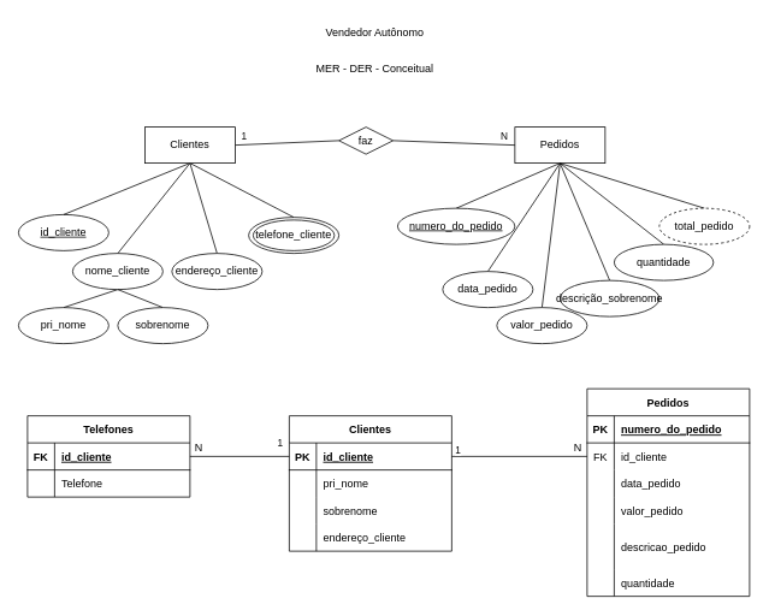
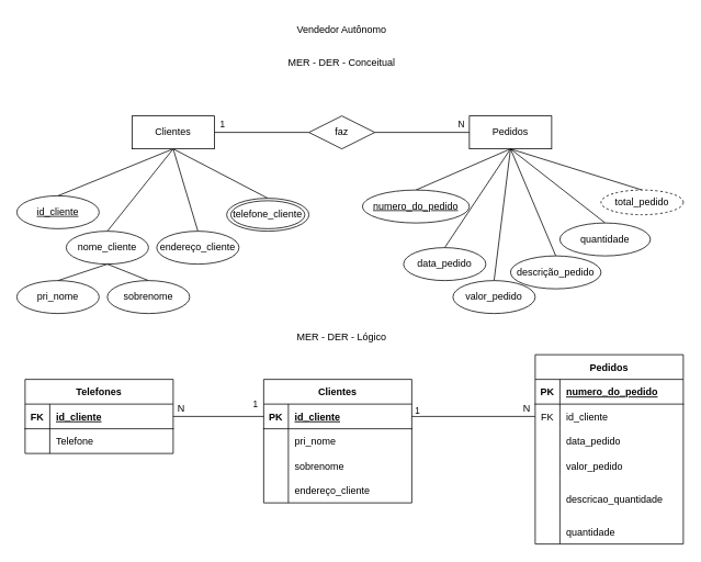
  <mxCell id="0" />
  <mxCell id="1" parent="0" />
  <mxCell id="2" value="Vendedor Autônomo" style="text;html=1;strokeColor=none;fillColor=none;align=center;verticalAlign=middle;whiteSpace=wrap;rounded=0;" vertex="1" parent="1"><mxGeometry x="330" y="20" width="170" height="30" as="geometry" /></mxCell>
  <mxCell id="3" value="id_cliente" style="ellipse;whiteSpace=wrap;html=1;align=center;fontStyle=4" vertex="1" parent="1"><mxGeometry x="20" y="237" width="100" height="40" as="geometry" /></mxCell>
  <mxCell id="4" style="edgeStyle=none;rounded=0;orthogonalLoop=1;jettySize=auto;html=1;exitX=0.5;exitY=0;exitDx=0;exitDy=0;endArrow=none;endFill=0;" edge="1" parent="1" source="6"><mxGeometry relative="1" as="geometry"><mxPoint x="210" y="180" as="targetPoint" /></mxGeometry></mxCell>
  <mxCell id="5" style="edgeStyle=none;rounded=0;orthogonalLoop=1;jettySize=auto;html=1;exitX=0.5;exitY=1;exitDx=0;exitDy=0;entryX=0.5;entryY=0;entryDx=0;entryDy=0;endArrow=none;endFill=0;" edge="1" parent="1" source="6" target="75"><mxGeometry relative="1" as="geometry" /></mxCell>
  <mxCell id="6" value="nome_cliente" style="ellipse;whiteSpace=wrap;html=1;align=center;" vertex="1" parent="1"><mxGeometry x="80" y="280" width="100" height="40" as="geometry" /></mxCell>
  <mxCell id="7" style="edgeStyle=none;rounded=0;orthogonalLoop=1;jettySize=auto;html=1;exitX=0.5;exitY=0;exitDx=0;exitDy=0;endArrow=none;endFill=0;" edge="1" parent="1" source="8"><mxGeometry relative="1" as="geometry"><mxPoint x="210" y="180" as="targetPoint" /></mxGeometry></mxCell>
  <mxCell id="8" value="endereço_cliente" style="ellipse;whiteSpace=wrap;html=1;align=center;" vertex="1" parent="1"><mxGeometry x="190" y="280" width="100" height="40" as="geometry" /></mxCell>
  <mxCell id="9" style="edgeStyle=none;rounded=0;orthogonalLoop=1;jettySize=auto;html=1;exitX=0.5;exitY=0;exitDx=0;exitDy=0;endArrow=none;endFill=0;" edge="1" parent="1" source="10"><mxGeometry relative="1" as="geometry"><mxPoint x="210" y="180" as="targetPoint" /></mxGeometry></mxCell>
  <mxCell id="10" value="telefone_cliente" style="ellipse;whiteSpace=wrap;html=1;align=center;" vertex="1" parent="1"><mxGeometry x="275" y="240" width="100" height="40" as="geometry" /></mxCell>
  <mxCell id="11" style="edgeStyle=none;rounded=0;orthogonalLoop=1;jettySize=auto;html=1;exitX=0.5;exitY=0;exitDx=0;exitDy=0;entryX=0.5;entryY=1;entryDx=0;entryDy=0;endArrow=none;endFill=0;" edge="1" parent="1" source="12" target="22"><mxGeometry relative="1" as="geometry" /></mxCell>
  <mxCell id="12" value="numero_do_pedido" style="ellipse;whiteSpace=wrap;html=1;align=center;fontStyle=4" vertex="1" parent="1"><mxGeometry x="440" y="230" width="130" height="40" as="geometry" /></mxCell>
  <mxCell id="13" style="edgeStyle=none;rounded=0;orthogonalLoop=1;jettySize=auto;html=1;exitX=0.5;exitY=0;exitDx=0;exitDy=0;entryX=0.5;entryY=1;entryDx=0;entryDy=0;endArrow=none;endFill=0;" edge="1" parent="1" source="14" target="22"><mxGeometry relative="1" as="geometry" /></mxCell>
  <mxCell id="14" value="data_pedido" style="ellipse;whiteSpace=wrap;html=1;align=center;" vertex="1" parent="1"><mxGeometry x="490" y="300" width="100" height="40" as="geometry" /></mxCell>
  <mxCell id="15" style="edgeStyle=none;rounded=0;orthogonalLoop=1;jettySize=auto;html=1;exitX=0.5;exitY=0;exitDx=0;exitDy=0;endArrow=none;endFill=0;" edge="1" parent="1" source="16"><mxGeometry relative="1" as="geometry"><mxPoint x="620" y="180" as="targetPoint" /></mxGeometry></mxCell>
  <mxCell id="16" value="valor_pedido" style="ellipse;whiteSpace=wrap;html=1;align=center;" vertex="1" parent="1"><mxGeometry x="550" y="340" width="100" height="40" as="geometry" /></mxCell>
  <mxCell id="17" style="edgeStyle=none;rounded=0;orthogonalLoop=1;jettySize=auto;html=1;exitX=0.5;exitY=0;exitDx=0;exitDy=0;endArrow=none;endFill=0;" edge="1" parent="1" source="18"><mxGeometry relative="1" as="geometry"><mxPoint x="620" y="180" as="targetPoint" /></mxGeometry></mxCell>
- <mxCell id="18" value="descrição_sobrenome" style="ellipse;whiteSpace=wrap;html=1;align=center;" vertex="1" parent="1"><mxGeometry x="620" y="310" width="110" height="40" as="geometry" /></mxCell>
+ <mxCell id="18" value="descrição_pedido" style="ellipse;whiteSpace=wrap;html=1;align=center;" vertex="1" parent="1"><mxGeometry x="620" y="310" width="110" height="40" as="geometry" /></mxCell>
  <mxCell id="19" value="1" style="rounded=0;orthogonalLoop=1;jettySize=auto;html=1;exitX=1;exitY=0.5;exitDx=0;exitDy=0;entryX=0;entryY=0.5;entryDx=0;entryDy=0;endArrow=none;endFill=0;" edge="1" parent="1" source="21" target="25"><mxGeometry x="-0.826" y="10" relative="1" as="geometry"><mxPoint as="offset" /></mxGeometry></mxCell>
  <mxCell id="20" style="edgeStyle=none;rounded=0;orthogonalLoop=1;jettySize=auto;html=1;exitX=0.5;exitY=1;exitDx=0;exitDy=0;entryX=0.5;entryY=0;entryDx=0;entryDy=0;endArrow=none;endFill=0;" edge="1" parent="1" source="21" target="3"><mxGeometry relative="1" as="geometry" /></mxCell>
  <mxCell id="21" value="Clientes" style="whiteSpace=wrap;html=1;align=center;" vertex="1" parent="1"><mxGeometry x="160" y="140" width="100" height="40" as="geometry" /></mxCell>
  <mxCell id="22" value="Pedidos" style="whiteSpace=wrap;html=1;align=center;" vertex="1" parent="1"><mxGeometry x="570" y="140" width="100" height="40" as="geometry" /></mxCell>
  <mxCell id="23" value="MER - DER - Conceitual" style="text;html=1;strokeColor=none;fillColor=none;align=center;verticalAlign=middle;whiteSpace=wrap;rounded=0;" vertex="1" parent="1"><mxGeometry x="330" y="60" width="170" height="30" as="geometry" /></mxCell>
  <mxCell id="24" value="N" style="edgeStyle=none;rounded=0;orthogonalLoop=1;jettySize=auto;html=1;exitX=1;exitY=0.5;exitDx=0;exitDy=0;entryX=0;entryY=0.5;entryDx=0;entryDy=0;endArrow=none;endFill=0;" edge="1" parent="1" source="25" target="22"><mxGeometry x="0.826" y="10" relative="1" as="geometry"><mxPoint as="offset" /></mxGeometry></mxCell>
- <mxCell id="25" value="faz" style="shape=rhombus;perimeter=rhombusPerimeter;whiteSpace=wrap;html=1;align=center;" vertex="1" parent="1"><mxGeometry x="375" y="140" width="60" height="30" as="geometry" /></mxCell>
+ <mxCell id="25" value="faz" style="shape=rhombus;perimeter=rhombusPerimeter;whiteSpace=wrap;html=1;align=center;" vertex="1" parent="1"><mxGeometry x="375" y="140" width="80" height="40" as="geometry" /></mxCell>
  <mxCell id="26" value="telefone_cliente" style="ellipse;whiteSpace=wrap;html=1;align=center;" vertex="1" parent="1"><mxGeometry x="280" y="243" width="90" height="34" as="geometry" /></mxCell>
  <mxCell id="27" style="edgeStyle=none;rounded=0;orthogonalLoop=1;jettySize=auto;html=1;exitX=0.5;exitY=0;exitDx=0;exitDy=0;endArrow=none;endFill=0;" edge="1" parent="1" source="28"><mxGeometry relative="1" as="geometry"><mxPoint x="620" y="180.143" as="targetPoint" /></mxGeometry></mxCell>
- <mxCell id="28" value="total_pedido" style="ellipse;whiteSpace=wrap;html=1;align=center;dashed=1;" vertex="1" parent="1"><mxGeometry x="730" y="230" width="100" height="40" as="geometry" /></mxCell>
+ <mxCell id="28" value="total_pedido" style="ellipse;whiteSpace=wrap;html=1;align=center;dashed=1;" vertex="1" parent="1"><mxGeometry x="730" y="230" width="100" height="30" as="geometry" /></mxCell>
  <mxCell id="29" style="edgeStyle=none;rounded=0;orthogonalLoop=1;jettySize=auto;html=1;exitX=0.5;exitY=0;exitDx=0;exitDy=0;endArrow=none;endFill=0;" edge="1" parent="1" source="30"><mxGeometry relative="1" as="geometry"><mxPoint x="620" y="180" as="targetPoint" /></mxGeometry></mxCell>
  <mxCell id="30" value="quantidade" style="ellipse;whiteSpace=wrap;html=1;align=center;" vertex="1" parent="1"><mxGeometry x="680" y="270" width="110" height="40" as="geometry" /></mxCell>
+ <mxCell id="31" value="MER - DER - Lógico" style="text;html=1;strokeColor=none;fillColor=none;align=center;verticalAlign=middle;whiteSpace=wrap;rounded=0;" vertex="1" parent="1"><mxGeometry x="330" y="394" width="170" height="30" as="geometry" /></mxCell>
  <mxCell id="32" value="Clientes" style="shape=table;startSize=30;container=1;collapsible=1;childLayout=tableLayout;fixedRows=1;rowLines=0;fontStyle=1;align=center;resizeLast=1;" vertex="1" parent="1"><mxGeometry x="320" y="460" width="180" height="150" as="geometry" /></mxCell>
  <mxCell id="33" value="" style="shape=tableRow;horizontal=0;startSize=0;swimlaneHead=0;swimlaneBody=0;fillColor=none;collapsible=0;dropTarget=0;points=[[0,0.5],[1,0.5]];portConstraint=eastwest;top=0;left=0;right=0;bottom=1;" vertex="1" parent="32"><mxGeometry y="30" width="180" height="30" as="geometry" /></mxCell>
  <mxCell id="34" value="PK" style="shape=partialRectangle;connectable=0;fillColor=none;top=0;left=0;bottom=0;right=0;fontStyle=1;overflow=hidden;" vertex="1" parent="33"><mxGeometry width="30" height="30" as="geometry"><mxRectangle width="30" height="30" as="alternateBounds" /></mxGeometry></mxCell>
  <mxCell id="35" value="id_cliente" style="shape=partialRectangle;connectable=0;fillColor=none;top=0;left=0;bottom=0;right=0;align=left;spacingLeft=6;fontStyle=5;overflow=hidden;" vertex="1" parent="33"><mxGeometry x="30" width="150" height="30" as="geometry"><mxRectangle width="150" height="30" as="alternateBounds" /></mxGeometry></mxCell>
  <mxCell id="36" value="" style="shape=tableRow;horizontal=0;startSize=0;swimlaneHead=0;swimlaneBody=0;fillColor=none;collapsible=0;dropTarget=0;points=[[0,0.5],[1,0.5]];portConstraint=eastwest;top=0;left=0;right=0;bottom=0;" vertex="1" parent="32"><mxGeometry y="60" width="180" height="30" as="geometry" /></mxCell>
  <mxCell id="37" value="" style="shape=partialRectangle;connectable=0;fillColor=none;top=0;left=0;bottom=0;right=0;editable=1;overflow=hidden;" vertex="1" parent="36"><mxGeometry width="30" height="30" as="geometry"><mxRectangle width="30" height="30" as="alternateBounds" /></mxGeometry></mxCell>
  <mxCell id="38" value="pri_nome" style="shape=partialRectangle;connectable=0;fillColor=none;top=0;left=0;bottom=0;right=0;align=left;spacingLeft=6;overflow=hidden;" vertex="1" parent="36"><mxGeometry x="30" width="150" height="30" as="geometry"><mxRectangle width="150" height="30" as="alternateBounds" /></mxGeometry></mxCell>
  <mxCell id="39" value="" style="shape=tableRow;horizontal=0;startSize=0;swimlaneHead=0;swimlaneBody=0;fillColor=none;collapsible=0;dropTarget=0;points=[[0,0.5],[1,0.5]];portConstraint=eastwest;top=0;left=0;right=0;bottom=0;" vertex="1" parent="32"><mxGeometry y="90" width="180" height="30" as="geometry" /></mxCell>
  <mxCell id="40" value="" style="shape=partialRectangle;connectable=0;fillColor=none;top=0;left=0;bottom=0;right=0;editable=1;overflow=hidden;" vertex="1" parent="39"><mxGeometry width="30" height="30" as="geometry"><mxRectangle width="30" height="30" as="alternateBounds" /></mxGeometry></mxCell>
  <mxCell id="41" value="sobrenome" style="shape=partialRectangle;connectable=0;fillColor=none;top=0;left=0;bottom=0;right=0;align=left;spacingLeft=6;overflow=hidden;" vertex="1" parent="39"><mxGeometry x="30" width="150" height="30" as="geometry"><mxRectangle width="150" height="30" as="alternateBounds" /></mxGeometry></mxCell>
  <mxCell id="42" value="" style="shape=tableRow;horizontal=0;startSize=0;swimlaneHead=0;swimlaneBody=0;fillColor=none;collapsible=0;dropTarget=0;points=[[0,0.5],[1,0.5]];portConstraint=eastwest;top=0;left=0;right=0;bottom=0;" vertex="1" parent="32"><mxGeometry y="120" width="180" height="30" as="geometry" /></mxCell>
  <mxCell id="43" value="" style="shape=partialRectangle;connectable=0;fillColor=none;top=0;left=0;bottom=0;right=0;editable=1;overflow=hidden;" vertex="1" parent="42"><mxGeometry width="30" height="30" as="geometry"><mxRectangle width="30" height="30" as="alternateBounds" /></mxGeometry></mxCell>
  <mxCell id="44" value="endereço_cliente" style="shape=partialRectangle;connectable=0;fillColor=none;top=0;left=0;bottom=0;right=0;align=left;spacingLeft=6;overflow=hidden;" vertex="1" parent="42"><mxGeometry x="30" width="150" height="30" as="geometry"><mxRectangle width="150" height="30" as="alternateBounds" /></mxGeometry></mxCell>
  <mxCell id="45" value="Telefones" style="shape=table;startSize=30;container=1;collapsible=1;childLayout=tableLayout;fixedRows=1;rowLines=0;fontStyle=1;align=center;resizeLast=1;" vertex="1" parent="1"><mxGeometry x="30" y="460" width="180" height="90" as="geometry" /></mxCell>
  <mxCell id="46" value="" style="shape=tableRow;horizontal=0;startSize=0;swimlaneHead=0;swimlaneBody=0;fillColor=none;collapsible=0;dropTarget=0;points=[[0,0.5],[1,0.5]];portConstraint=eastwest;top=0;left=0;right=0;bottom=1;" vertex="1" parent="45"><mxGeometry y="30" width="180" height="30" as="geometry" /></mxCell>
  <mxCell id="47" value="FK" style="shape=partialRectangle;connectable=0;fillColor=none;top=0;left=0;bottom=0;right=0;fontStyle=1;overflow=hidden;" vertex="1" parent="46"><mxGeometry width="30" height="30" as="geometry"><mxRectangle width="30" height="30" as="alternateBounds" /></mxGeometry></mxCell>
  <mxCell id="48" value="id_cliente" style="shape=partialRectangle;connectable=0;fillColor=none;top=0;left=0;bottom=0;right=0;align=left;spacingLeft=6;fontStyle=5;overflow=hidden;" vertex="1" parent="46"><mxGeometry x="30" width="150" height="30" as="geometry"><mxRectangle width="150" height="30" as="alternateBounds" /></mxGeometry></mxCell>
  <mxCell id="49" value="" style="shape=tableRow;horizontal=0;startSize=0;swimlaneHead=0;swimlaneBody=0;fillColor=none;collapsible=0;dropTarget=0;points=[[0,0.5],[1,0.5]];portConstraint=eastwest;top=0;left=0;right=0;bottom=0;" vertex="1" parent="45"><mxGeometry y="60" width="180" height="30" as="geometry" /></mxCell>
  <mxCell id="50" value="" style="shape=partialRectangle;connectable=0;fillColor=none;top=0;left=0;bottom=0;right=0;editable=1;overflow=hidden;" vertex="1" parent="49"><mxGeometry width="30" height="30" as="geometry"><mxRectangle width="30" height="30" as="alternateBounds" /></mxGeometry></mxCell>
  <mxCell id="51" value="Telefone" style="shape=partialRectangle;connectable=0;fillColor=none;top=0;left=0;bottom=0;right=0;align=left;spacingLeft=6;overflow=hidden;" vertex="1" parent="49"><mxGeometry x="30" width="150" height="30" as="geometry"><mxRectangle width="150" height="30" as="alternateBounds" /></mxGeometry></mxCell>
  <mxCell id="52" value="Pedidos" style="shape=table;startSize=30;container=1;collapsible=1;childLayout=tableLayout;fixedRows=1;rowLines=0;fontStyle=1;align=center;resizeLast=1;" vertex="1" parent="1"><mxGeometry x="650" y="430" width="180" height="230" as="geometry" /></mxCell>
  <mxCell id="53" value="" style="shape=tableRow;horizontal=0;startSize=0;swimlaneHead=0;swimlaneBody=0;fillColor=none;collapsible=0;dropTarget=0;points=[[0,0.5],[1,0.5]];portConstraint=eastwest;top=0;left=0;right=0;bottom=1;" vertex="1" parent="52"><mxGeometry y="30" width="180" height="30" as="geometry" /></mxCell>
  <mxCell id="54" value="PK" style="shape=partialRectangle;connectable=0;fillColor=none;top=0;left=0;bottom=0;right=0;fontStyle=1;overflow=hidden;" vertex="1" parent="53"><mxGeometry width="30" height="30" as="geometry"><mxRectangle width="30" height="30" as="alternateBounds" /></mxGeometry></mxCell>
  <mxCell id="55" value="numero_do_pedido" style="shape=partialRectangle;connectable=0;fillColor=none;top=0;left=0;bottom=0;right=0;align=left;spacingLeft=6;fontStyle=5;overflow=hidden;" vertex="1" parent="53"><mxGeometry x="30" width="150" height="30" as="geometry"><mxRectangle width="150" height="30" as="alternateBounds" /></mxGeometry></mxCell>
  <mxCell id="56" value="" style="shape=tableRow;horizontal=0;startSize=0;swimlaneHead=0;swimlaneBody=0;fillColor=none;collapsible=0;dropTarget=0;points=[[0,0.5],[1,0.5]];portConstraint=eastwest;top=0;left=0;right=0;bottom=0;" vertex="1" parent="52"><mxGeometry y="60" width="180" height="30" as="geometry" /></mxCell>
  <mxCell id="57" value="FK" style="shape=partialRectangle;connectable=0;fillColor=none;top=0;left=0;bottom=0;right=0;editable=1;overflow=hidden;" vertex="1" parent="56"><mxGeometry width="30" height="30" as="geometry"><mxRectangle width="30" height="30" as="alternateBounds" /></mxGeometry></mxCell>
  <mxCell id="58" value="id_cliente" style="shape=partialRectangle;connectable=0;fillColor=none;top=0;left=0;bottom=0;right=0;align=left;spacingLeft=6;overflow=hidden;" vertex="1" parent="56"><mxGeometry x="30" width="150" height="30" as="geometry"><mxRectangle width="150" height="30" as="alternateBounds" /></mxGeometry></mxCell>
  <mxCell id="59" value="" style="shape=tableRow;horizontal=0;startSize=0;swimlaneHead=0;swimlaneBody=0;fillColor=none;collapsible=0;dropTarget=0;points=[[0,0.5],[1,0.5]];portConstraint=eastwest;top=0;left=0;right=0;bottom=0;" vertex="1" parent="52"><mxGeometry y="90" width="180" height="30" as="geometry" /></mxCell>
  <mxCell id="60" value="" style="shape=partialRectangle;connectable=0;fillColor=none;top=0;left=0;bottom=0;right=0;editable=1;overflow=hidden;" vertex="1" parent="59"><mxGeometry width="30" height="30" as="geometry"><mxRectangle width="30" height="30" as="alternateBounds" /></mxGeometry></mxCell>
  <mxCell id="61" value="data_pedido" style="shape=partialRectangle;connectable=0;fillColor=none;top=0;left=0;bottom=0;right=0;align=left;spacingLeft=6;overflow=hidden;" vertex="1" parent="59"><mxGeometry x="30" width="150" height="30" as="geometry"><mxRectangle width="150" height="30" as="alternateBounds" /></mxGeometry></mxCell>
  <mxCell id="62" value="" style="shape=tableRow;horizontal=0;startSize=0;swimlaneHead=0;swimlaneBody=0;fillColor=none;collapsible=0;dropTarget=0;points=[[0,0.5],[1,0.5]];portConstraint=eastwest;top=0;left=0;right=0;bottom=0;" vertex="1" parent="52"><mxGeometry y="120" width="180" height="30" as="geometry" /></mxCell>
  <mxCell id="63" value="" style="shape=partialRectangle;connectable=0;fillColor=none;top=0;left=0;bottom=0;right=0;editable=1;overflow=hidden;" vertex="1" parent="62"><mxGeometry width="30" height="30" as="geometry"><mxRectangle width="30" height="30" as="alternateBounds" /></mxGeometry></mxCell>
  <mxCell id="64" value="valor_pedido" style="shape=partialRectangle;connectable=0;fillColor=none;top=0;left=0;bottom=0;right=0;align=left;spacingLeft=6;overflow=hidden;" vertex="1" parent="62"><mxGeometry x="30" width="150" height="30" as="geometry"><mxRectangle width="150" height="30" as="alternateBounds" /></mxGeometry></mxCell>
  <mxCell id="65" value="" style="shape=tableRow;horizontal=0;startSize=0;swimlaneHead=0;swimlaneBody=0;fillColor=none;collapsible=0;dropTarget=0;points=[[0,0.5],[1,0.5]];portConstraint=eastwest;top=0;left=0;right=0;bottom=0;" vertex="1" parent="52"><mxGeometry y="150" width="180" height="50" as="geometry" /></mxCell>
  <mxCell id="66" value="" style="shape=partialRectangle;connectable=0;fillColor=none;top=0;left=0;bottom=0;right=0;editable=1;overflow=hidden;" vertex="1" parent="65"><mxGeometry width="30" height="50" as="geometry"><mxRectangle width="30" height="50" as="alternateBounds" /></mxGeometry></mxCell>
- <mxCell id="67" value="descricao_pedido" style="shape=partialRectangle;connectable=0;fillColor=none;top=0;left=0;bottom=0;right=0;align=left;spacingLeft=6;overflow=hidden;" vertex="1" parent="65"><mxGeometry x="30" width="150" height="50" as="geometry"><mxRectangle width="150" height="50" as="alternateBounds" /></mxGeometry></mxCell>
+ <mxCell id="67" value="descricao_quantidade" style="shape=partialRectangle;connectable=0;fillColor=none;top=0;left=0;bottom=0;right=0;align=left;spacingLeft=6;overflow=hidden;" vertex="1" parent="65"><mxGeometry x="30" width="150" height="50" as="geometry"><mxRectangle width="150" height="50" as="alternateBounds" /></mxGeometry></mxCell>
  <mxCell id="68" value="" style="shape=tableRow;horizontal=0;startSize=0;swimlaneHead=0;swimlaneBody=0;fillColor=none;collapsible=0;dropTarget=0;points=[[0,0.5],[1,0.5]];portConstraint=eastwest;top=0;left=0;right=0;bottom=0;" vertex="1" parent="52"><mxGeometry y="200" width="180" height="30" as="geometry" /></mxCell>
  <mxCell id="69" value="" style="shape=partialRectangle;connectable=0;fillColor=none;top=0;left=0;bottom=0;right=0;editable=1;overflow=hidden;" vertex="1" parent="68"><mxGeometry width="30" height="30" as="geometry"><mxRectangle width="30" height="30" as="alternateBounds" /></mxGeometry></mxCell>
  <mxCell id="70" value="quantidade" style="shape=partialRectangle;connectable=0;fillColor=none;top=0;left=0;bottom=0;right=0;align=left;spacingLeft=6;overflow=hidden;" vertex="1" parent="68"><mxGeometry x="30" width="150" height="30" as="geometry"><mxRectangle width="150" height="30" as="alternateBounds" /></mxGeometry></mxCell>
  <mxCell id="71" value="1" style="endArrow=none;html=1;rounded=0;entryX=0;entryY=0.5;entryDx=0;entryDy=0;exitX=1;exitY=0.5;exitDx=0;exitDy=0;" edge="1" parent="1" source="33" target="56"><mxGeometry x="-0.901" y="7" relative="1" as="geometry"><mxPoint x="400" y="460" as="sourcePoint" /><mxPoint x="560" y="460" as="targetPoint" /><mxPoint as="offset" /></mxGeometry></mxCell>
  <mxCell id="72" value="1" style="endArrow=none;html=1;rounded=0;entryX=1;entryY=0.5;entryDx=0;entryDy=0;exitX=0;exitY=0.5;exitDx=0;exitDy=0;" edge="1" parent="1" source="33" target="46"><mxGeometry x="-0.818" y="-15" relative="1" as="geometry"><mxPoint x="490" y="515" as="sourcePoint" /><mxPoint x="670" y="545" as="targetPoint" /><mxPoint as="offset" /></mxGeometry></mxCell>
  <mxCell id="73" value="N" style="text;html=1;strokeColor=none;fillColor=none;align=center;verticalAlign=middle;whiteSpace=wrap;rounded=0;" vertex="1" parent="1"><mxGeometry x="630" y="480" width="20" height="30" as="geometry" /></mxCell>
  <mxCell id="74" value="N" style="text;html=1;strokeColor=none;fillColor=none;align=center;verticalAlign=middle;whiteSpace=wrap;rounded=0;" vertex="1" parent="1"><mxGeometry x="210" y="480" width="20" height="30" as="geometry" /></mxCell>
  <mxCell id="75" value="pri_nome" style="ellipse;whiteSpace=wrap;html=1;align=center;" vertex="1" parent="1"><mxGeometry x="20" y="340" width="100" height="40" as="geometry" /></mxCell>
  <mxCell id="76" style="edgeStyle=none;rounded=0;orthogonalLoop=1;jettySize=auto;html=1;exitX=0.5;exitY=0;exitDx=0;exitDy=0;endArrow=none;endFill=0;" edge="1" parent="1" source="77"><mxGeometry relative="1" as="geometry"><mxPoint x="130" y="320" as="targetPoint" /></mxGeometry></mxCell>
  <mxCell id="77" value="sobrenome" style="ellipse;whiteSpace=wrap;html=1;align=center;" vertex="1" parent="1"><mxGeometry x="130" y="340" width="100" height="40" as="geometry" /></mxCell>
